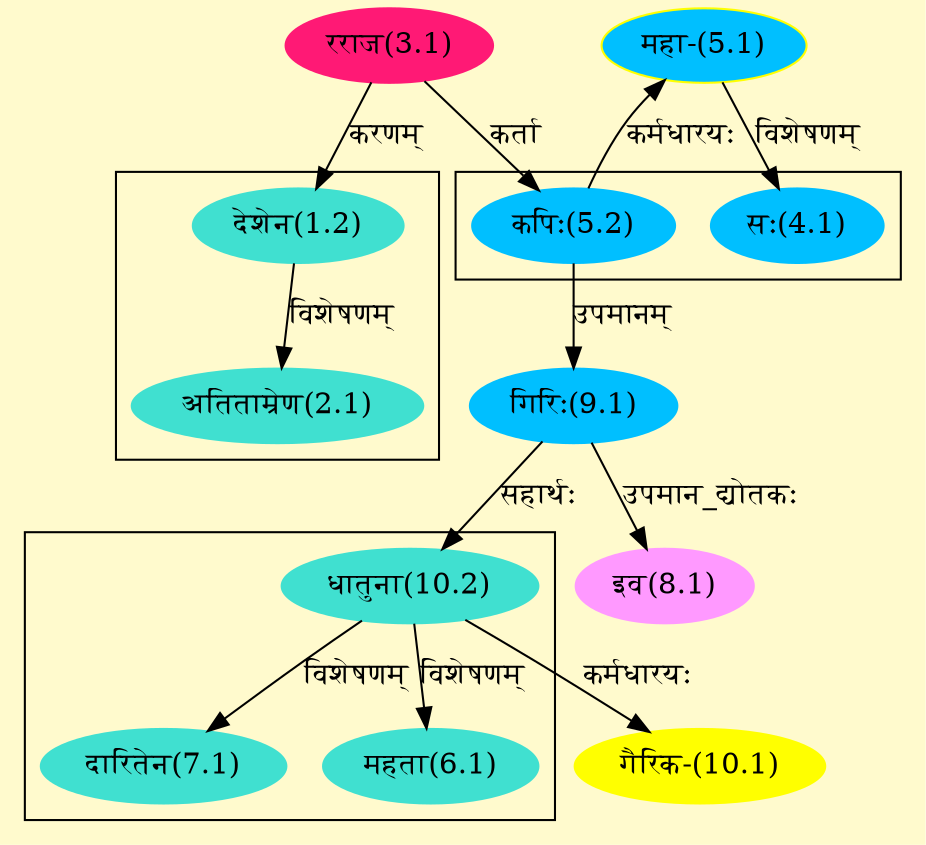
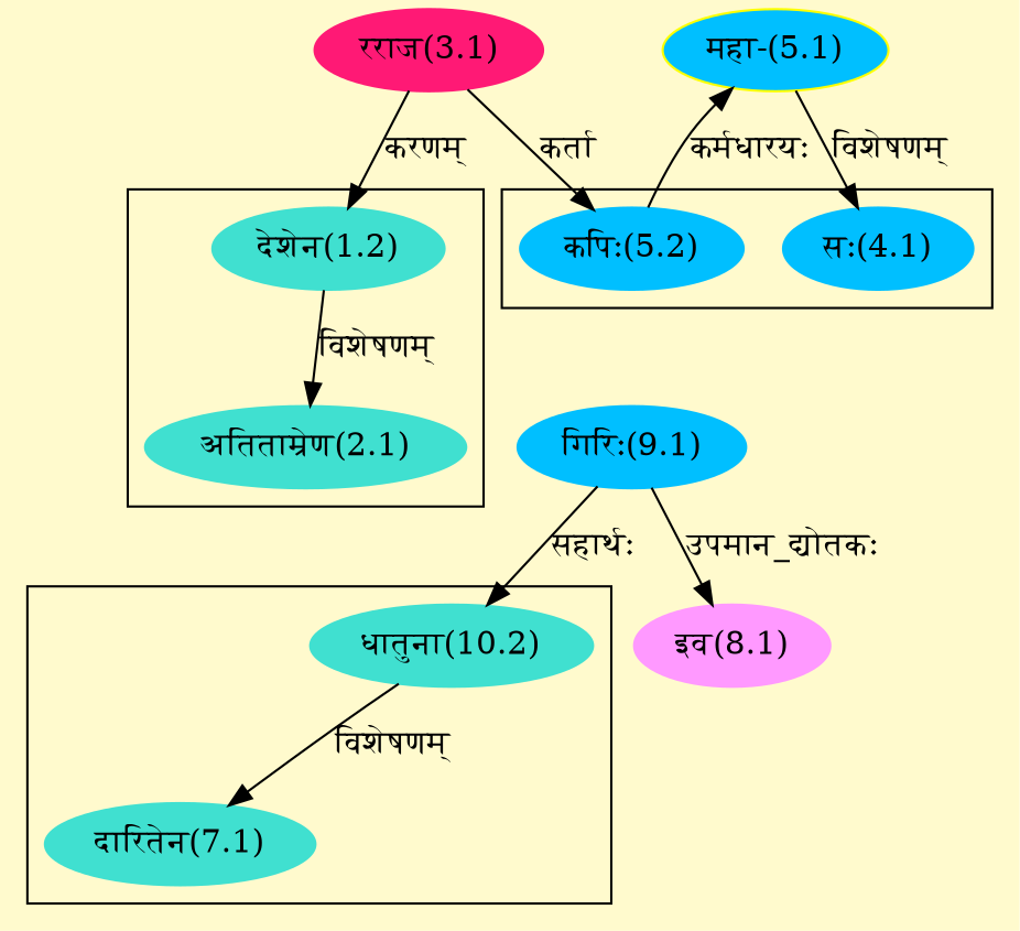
  digraph {
    bgcolor=lemonchiffon1
    compound=true
    rankdir=BT
    node [color="#40E0D0" style=filled]
    edge [dir=back]
    n1 [label="अतिताम्रेण(2.1)"]
    n2 [label="देशेन(1.2)"]
    n3 [color="#00BFFF" label="सः(4.1)"]
    n4 [color="#00BFFF" label="कपिः(5.2)"]
-   n5 [label="महता(6.1)"]
    n6 [label="धातुना(10.2)"]
    n7 [label="दारितेन(7.1)"]
    n8 [color="#FF1975" label="रराज(3.1)"]
    n9 [color="#FFFF00" fillcolor="#00BFFF" label="महा-(5.1)"]
    n10 [color="#00BFFF" label="गिरिः(9.1)"]
    n11 [color="#FF99FF" label="इव(8.1)"]
-   n12 [color="#FFFF00" label="गैरिक-(10.1)"]
    subgraph cluster_1 {
      n1
      n2
    }
    subgraph cluster_2 {
      n3
      n4
    }
    subgraph cluster_3 {
-     n5
      n6
      n7
    }
    n1 -> n2 [label="विशेषणम्"]
    n2 -> n8 [label="करणम्"]
    n3 -> n9 [label="विशेषणम्"]
    n4 -> n8 [label="कर्ता"]
-   n5 -> n6 [label="विशेषणम्"]
    n6 -> n10 [label="सहार्थः"]
    n7 -> n6 [label="विशेषणम्"]
    n9 -> n4 [label="कर्मधारयः"]
-   n10 -> n4 [label="उपमानम्"]
    n11 -> n10 [label="उपमान_द्योतकः"]
-   n12 -> n6 [label="कर्मधारयः"]
  }
